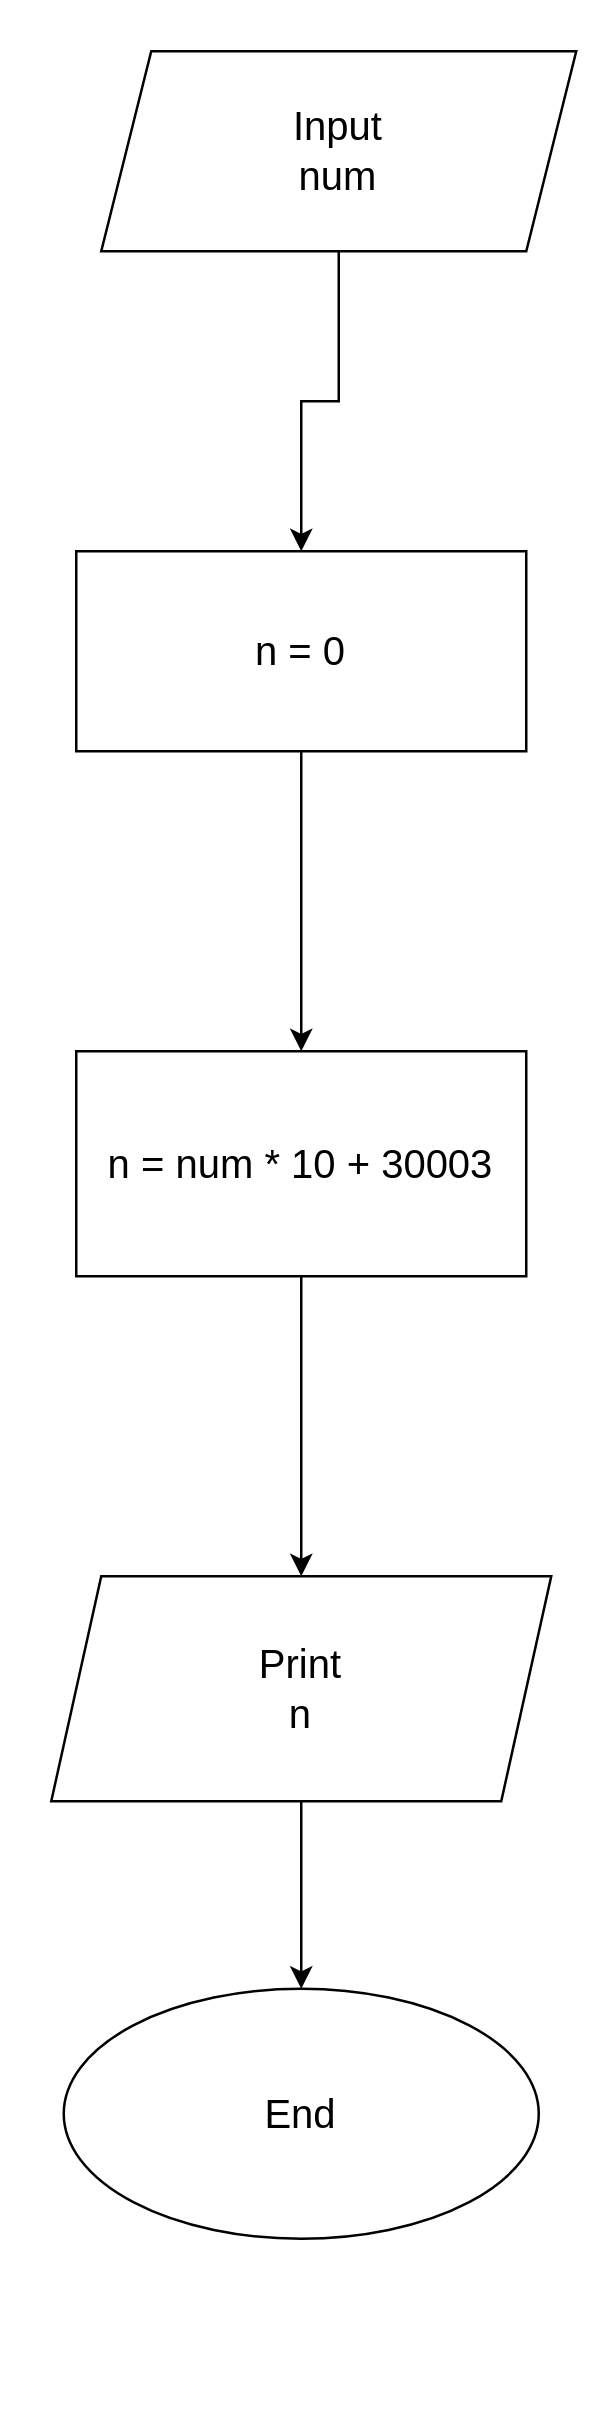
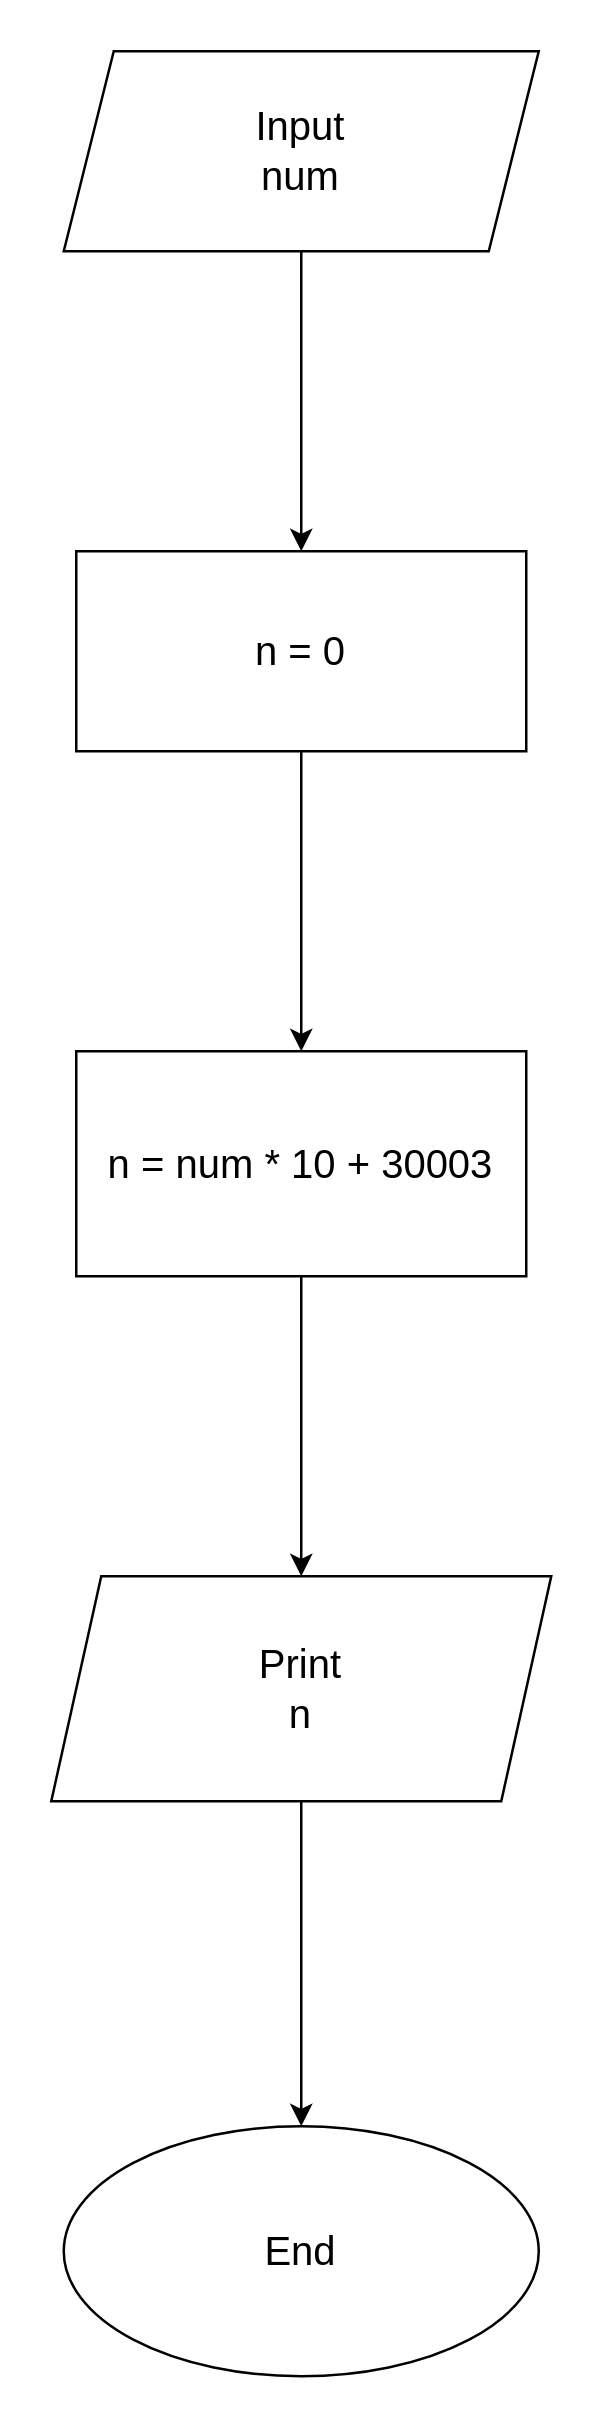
  <mxCell id="0" />
  <mxCell id="1" parent="0" />
  <mxCell id="2" style="edgeStyle=orthogonalEdgeStyle;rounded=0;orthogonalLoop=1;jettySize=auto;html=1;entryX=0.5;entryY=0;entryDx=0;entryDy=0;fontSize=16;" edge="1" parent="1" source="3" target="5"><mxGeometry relative="1" as="geometry" /></mxCell>
- <mxCell id="3" value="Input&lt;br&gt;num" style="shape=parallelogram;perimeter=parallelogramPerimeter;whiteSpace=wrap;html=1;fixedSize=1;fontSize=16;" vertex="1" parent="1"><mxGeometry x="40" y="20" width="190" height="80" as="geometry" /></mxCell>
+ <mxCell id="3" value="Input&lt;br&gt;num" style="shape=parallelogram;perimeter=parallelogramPerimeter;whiteSpace=wrap;html=1;fixedSize=1;fontSize=16;" vertex="1" parent="1"><mxGeometry x="25" y="20" width="190" height="80" as="geometry" /></mxCell>
  <mxCell id="4" style="edgeStyle=orthogonalEdgeStyle;rounded=0;orthogonalLoop=1;jettySize=auto;html=1;entryX=0.5;entryY=0;entryDx=0;entryDy=0;fontSize=16;" edge="1" parent="1" source="5" target="7"><mxGeometry relative="1" as="geometry" /></mxCell>
  <mxCell id="5" value="n = 0" style="rounded=0;whiteSpace=wrap;html=1;fontSize=16;" vertex="1" parent="1"><mxGeometry x="30" y="220" width="180" height="80" as="geometry" /></mxCell>
  <mxCell id="6" style="edgeStyle=orthogonalEdgeStyle;rounded=0;orthogonalLoop=1;jettySize=auto;html=1;entryX=0.5;entryY=0;entryDx=0;entryDy=0;fontSize=16;" edge="1" parent="1" source="7" target="9"><mxGeometry relative="1" as="geometry" /></mxCell>
  <mxCell id="7" value="n = num * 10 + 30003" style="rounded=0;whiteSpace=wrap;html=1;fontSize=16;" vertex="1" parent="1"><mxGeometry x="30" y="420" width="180" height="90" as="geometry" /></mxCell>
  <mxCell id="8" style="edgeStyle=orthogonalEdgeStyle;rounded=0;orthogonalLoop=1;jettySize=auto;html=1;entryX=0.5;entryY=0;entryDx=0;entryDy=0;fontSize=16;" edge="1" parent="1" source="9" target="10"><mxGeometry relative="1" as="geometry" /></mxCell>
  <mxCell id="9" value="Print&lt;br&gt;n" style="shape=parallelogram;perimeter=parallelogramPerimeter;whiteSpace=wrap;html=1;fixedSize=1;fontSize=16;" vertex="1" parent="1"><mxGeometry x="20" y="630" width="200" height="90" as="geometry" /></mxCell>
- <mxCell id="10" value="&lt;font style=&quot;font-size: 16px;&quot;&gt;End&lt;/font&gt;" style="ellipse;whiteSpace=wrap;html=1;" vertex="1" parent="1"><mxGeometry x="25" y="795" width="190" height="100" as="geometry" /></mxCell>
+ <mxCell id="10" value="&lt;font style=&quot;font-size: 16px;&quot;&gt;End&lt;/font&gt;" style="ellipse;whiteSpace=wrap;html=1;" vertex="1" parent="1"><mxGeometry x="25" y="850" width="190" height="100" as="geometry" /></mxCell>
